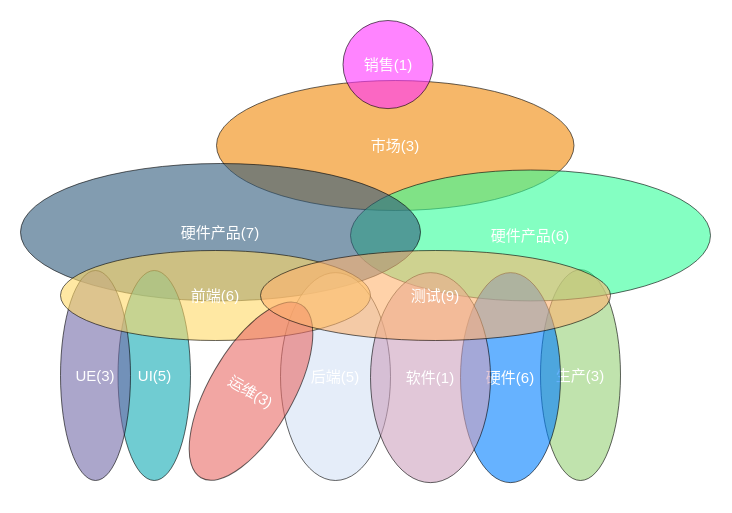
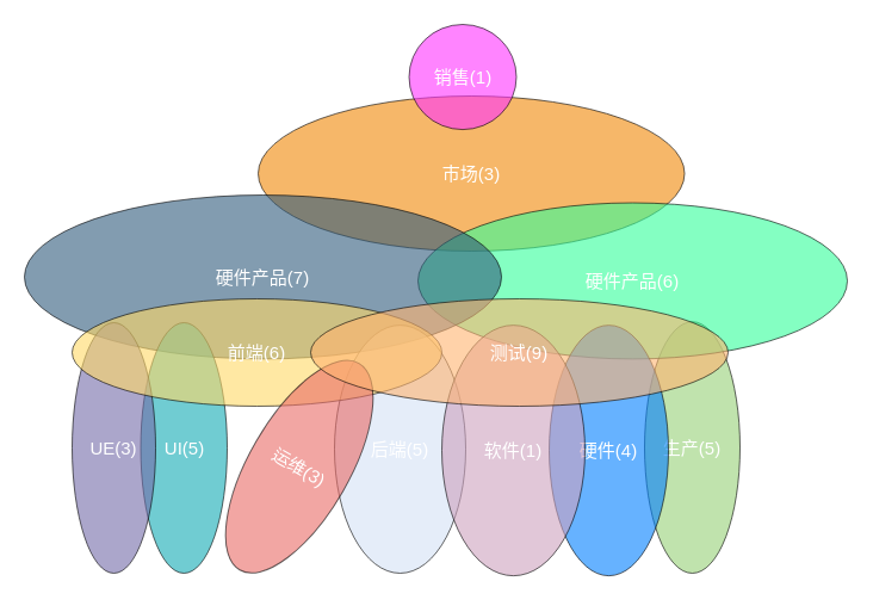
  <mxCell id="0" />
  <mxCell id="1" parent="0" />
- <mxCell id="2" value="生产(3)" style="ellipse;whiteSpace=wrap;opacity=60;html=1;fontSize=15;fontColor=#FFFFFF;fillColor=#97D077;" vertex="1" parent="1"><mxGeometry x="540" y="269.2" width="80" height="210.8" as="geometry" /></mxCell>
+ <mxCell id="2" value="生产(5)" style="ellipse;whiteSpace=wrap;opacity=60;html=1;fontSize=15;fontColor=#FFFFFF;fillColor=#97D077;" vertex="1" parent="1"><mxGeometry x="540" y="269.2" width="80" height="210.8" as="geometry" /></mxCell>
  <mxCell id="3" value="市场(3)" style="ellipse;whiteSpace=wrap;rotation=0;fillColor=#f08705;opacity=60;html=1;gradientColor=none;fontSize=15;fontColor=#FFFFFF;" parent="1" vertex="1"><mxGeometry x="216" y="80" width="357.5" height="130" as="geometry" /></mxCell>
  <mxCell id="4" value="硬件产品(6)" style="ellipse;whiteSpace=wrap;opacity=60;html=1;fontSize=15;fontColor=#FFFFFF;fillColor=#33FF99;align=center;" parent="1" vertex="1"><mxGeometry x="350" y="169.52" width="360" height="130.9" as="geometry" /></mxCell>
  <mxCell id="5" value="硬件产品(7)" style="ellipse;whiteSpace=wrap;fillColor=#2f5b7c;opacity=60;html=1;fontSize=15;fontColor=#FFFFFF;align=center;" vertex="1" parent="1"><mxGeometry x="20" y="163" width="400" height="137.42" as="geometry" /></mxCell>
  <mxCell id="6" value="销售(1)" style="ellipse;whiteSpace=wrap;rotation=0;opacity=60;html=1;fontSize=15;fontColor=#FFFFFF;fillColor=#FF33FF;" parent="1" vertex="1"><mxGeometry x="342.5" y="20" width="90" height="88.1" as="geometry" /></mxCell>
  <mxCell id="7" value="UI(5)" style="ellipse;whiteSpace=wrap;opacity=60;html=1;fontSize=15;fontColor=#FFFFFF;fillColor=#12AAB5;" parent="1" vertex="1"><mxGeometry x="117.5" y="270" width="72.5" height="210" as="geometry" /></mxCell>
  <mxCell id="8" value="UE(3)" style="ellipse;whiteSpace=wrap;rotation=0;fillColor=#736ca8;opacity=60;html=1;fontSize=15;fontColor=#FFFFFF;" parent="1" vertex="1"><mxGeometry x="60" y="270" width="70" height="210" as="geometry" /></mxCell>
  <mxCell id="9" value="后端(5)" style="ellipse;whiteSpace=wrap;rotation=0;opacity=60;html=1;fontSize=15;fontColor=#FFFFFF;fillColor=#D4E1F5;" vertex="1" parent="1"><mxGeometry x="280" y="272.13" width="110" height="207.87" as="geometry" /></mxCell>
  <mxCell id="10" value="前端(6)" style="ellipse;whiteSpace=wrap;rotation=0;opacity=60;html=1;fontSize=15;fontColor=#FFFFFF;fillColor=#FFD966;align=center;" vertex="1" parent="1"><mxGeometry x="60" y="250" width="310" height="90" as="geometry" /></mxCell>
  <mxCell id="11" value="运维(3)" style="ellipse;whiteSpace=wrap;rotation=30;opacity=60;html=1;fontSize=15;fontColor=#FFFFFF;fillColor=#EA6B66;" vertex="1" parent="1"><mxGeometry x="208.5" y="290.67" width="84" height="200" as="geometry" /></mxCell>
- <mxCell id="12" value="硬件(6)" style="ellipse;whiteSpace=wrap;opacity=60;html=1;fontSize=15;fontColor=#FFFFFF;fillColor=#007FFF;" vertex="1" parent="1"><mxGeometry x="460" y="272.13" width="100" height="210" as="geometry" /></mxCell>
+ <mxCell id="12" value="硬件(4)" style="ellipse;whiteSpace=wrap;opacity=60;html=1;fontSize=15;fontColor=#FFFFFF;fillColor=#007FFF;" vertex="1" parent="1"><mxGeometry x="460" y="272.13" width="100" height="210" as="geometry" /></mxCell>
  <mxCell id="13" value="软件(1)" style="ellipse;whiteSpace=wrap;opacity=60;html=1;fontSize=15;fontColor=#FFFFFF;fillColor=#CDA2BE;" vertex="1" parent="1"><mxGeometry x="370" y="272.13" width="120" height="210" as="geometry" /></mxCell>
  <mxCell id="14" value="测试(9)" style="ellipse;whiteSpace=wrap;rotation=0;opacity=60;html=1;fontSize=15;fontColor=#FFFFFF;fillColor=#FFB570;horizontal=1;verticalAlign=middle;" vertex="1" parent="1"><mxGeometry x="260" y="250" width="350" height="90" as="geometry" /></mxCell>
